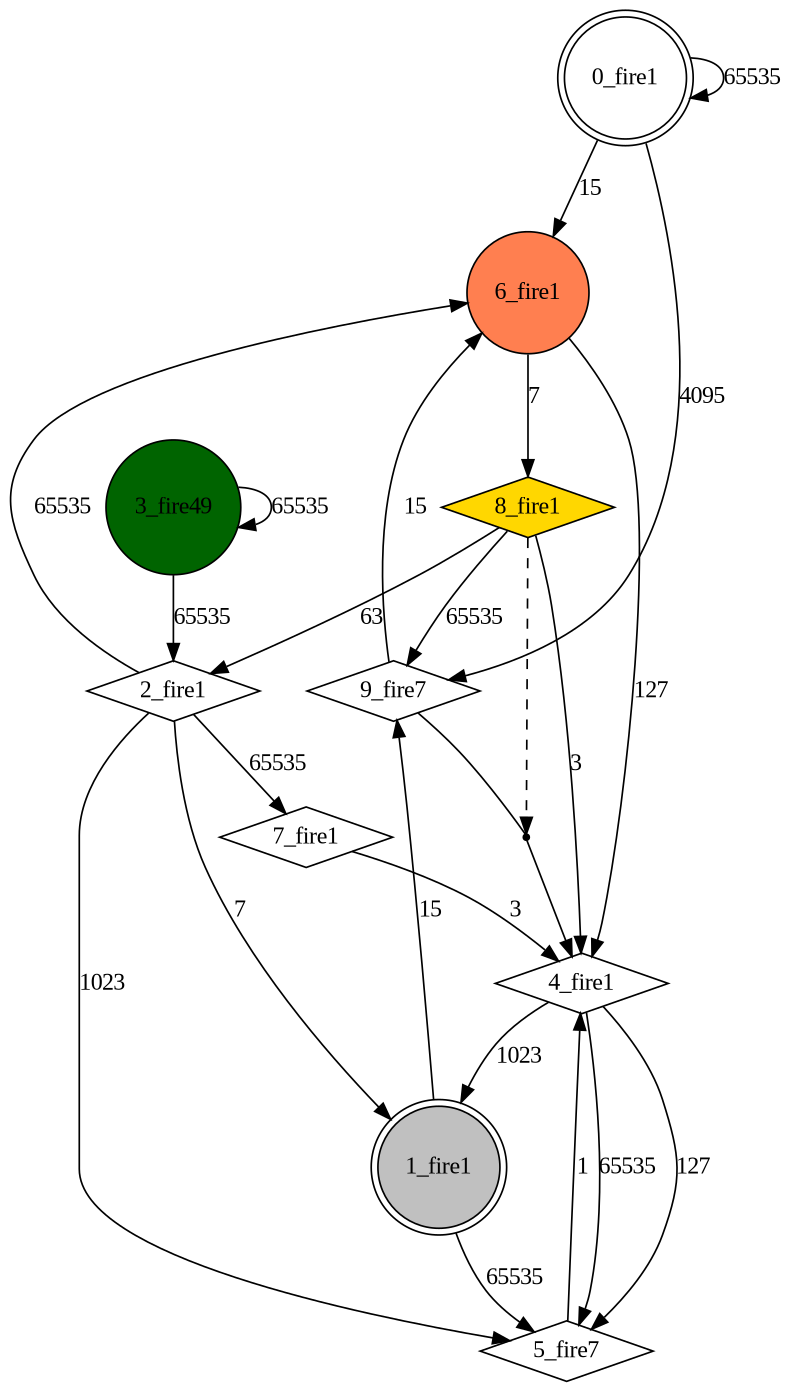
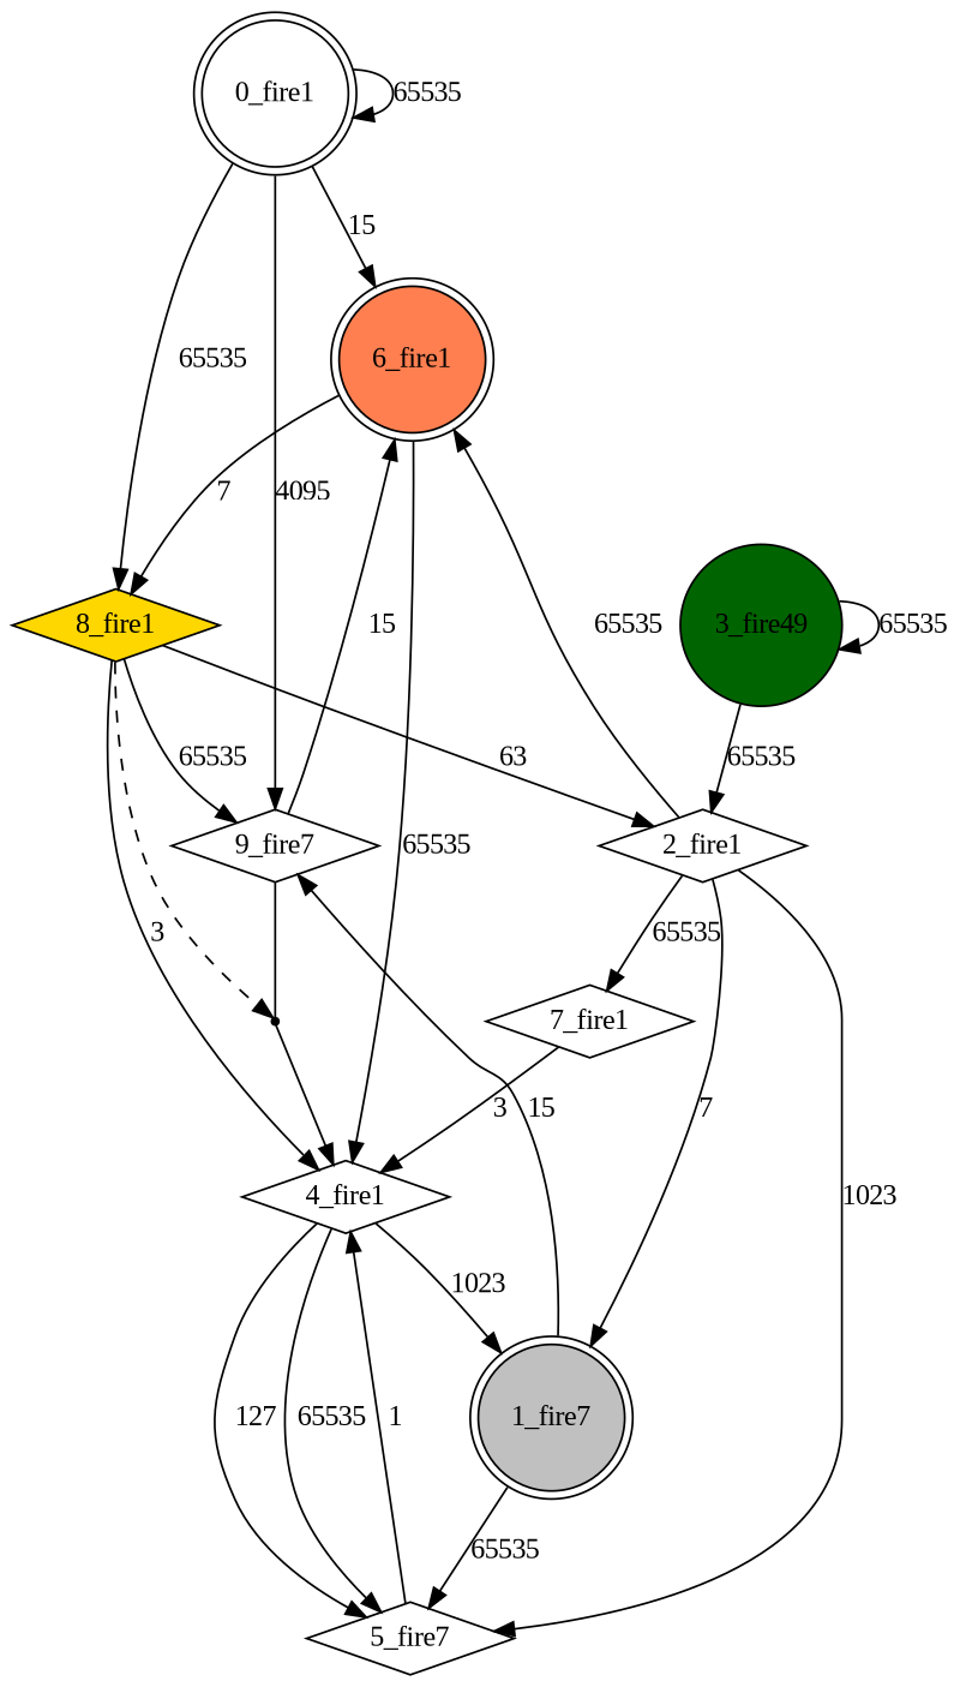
  digraph {
    fontname="Liberation Serif"
    node [fontname="Liberation Serif" shape=diamond]
    edge [fontname="Liberation Serif"]
    n1 [label="0_fire1" shape=doublecircle]
-   n2 [fillcolor=coral label="6_fire1" shape=circle style=filled]
+   n2 [fillcolor=coral label="6_fire1" shape=doublecircle style=filled]
    n3 [fillcolor=gold label="8_fire1" style=filled]
    n4 [label="9_fire7"]
    n5 [label="4_fire1"]
    n6 [label="2_fire1"]
    10 [shape=point]
-   n8 [fillcolor=gray label="1_fire1" shape=doublecircle style=filled]
+   n8 [fillcolor=gray label="1_fire7" shape=doublecircle style=filled]
    n9 [label="5_fire7"]
    n10 [label="7_fire1"]
    n11 [fillcolor=darkgreen label="3_fire49" shape=circle style=filled]
    n1 -> n1 [label=65535]
    n1 -> n2 [label=15]
+   n1 -> n3 [label=65535]
    n1 -> n4 [label=4095]
    n2 -> n3 [label=7]
-   n2 -> n5 [label=127]
+   n2 -> n5 [label=65535]
    n3 -> n4 [label=65535]
    n3 -> n5 [label=3]
    n3 -> n6 [label=63]
    n3 -> 10 [style=dashed]
    n4 -> n2 [label=15]
    n4 -> 10 [dir=none]
    n5 -> n8 [label=1023]
    n5 -> n9 [label=65535]
    n5 -> n9 [label=127]
    n6 -> n2 [label=65535]
    n6 -> n8 [label=7]
    n6 -> n9 [label=1023]
    n6 -> n10 [label=65535]
    10 -> n5
    n8 -> n4 [label=15]
    n8 -> n9 [label=65535]
    n9 -> n5 [label=1]
    n10 -> n5 [label=3]
    n11 -> n6 [label=65535]
    n11 -> n11 [label=65535]
  }
